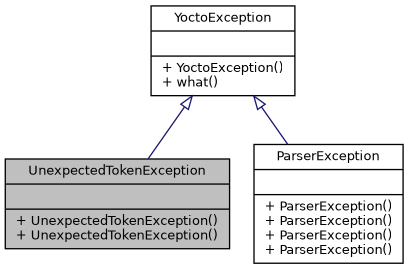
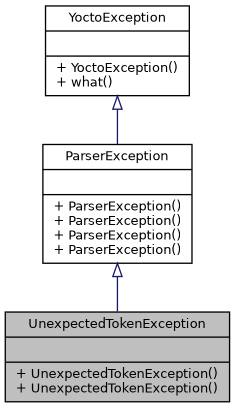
  digraph {
    node [color=black fillcolor=white fontname=Helvetica fontsize=10 shape=record style=filled]
    edge [arrowtail=onormal color=midnightblue dir=back fontname=Helvetica fontsize=10 labelfontname=Helvetica labelfontsize=10 style=solid]
    n1 [fillcolor=grey75 fontcolor=black height=0.2 label="{UnexpectedTokenException\n||+ UnexpectedTokenException()\l+ UnexpectedTokenException()\l}" width=0.4]
    n2 [height=0.2 label="{ParserException\n||+ ParserException()\l+ ParserException()\l+ ParserException()\l+ ParserException()\l}" width=0.4]
    n3 [height=0.2 label="{YoctoException\n||+ YoctoException()\l+ what()\l}" width=0.4]
-   n3 -> n1
+   n2 -> n1
    n3 -> n2
  }
